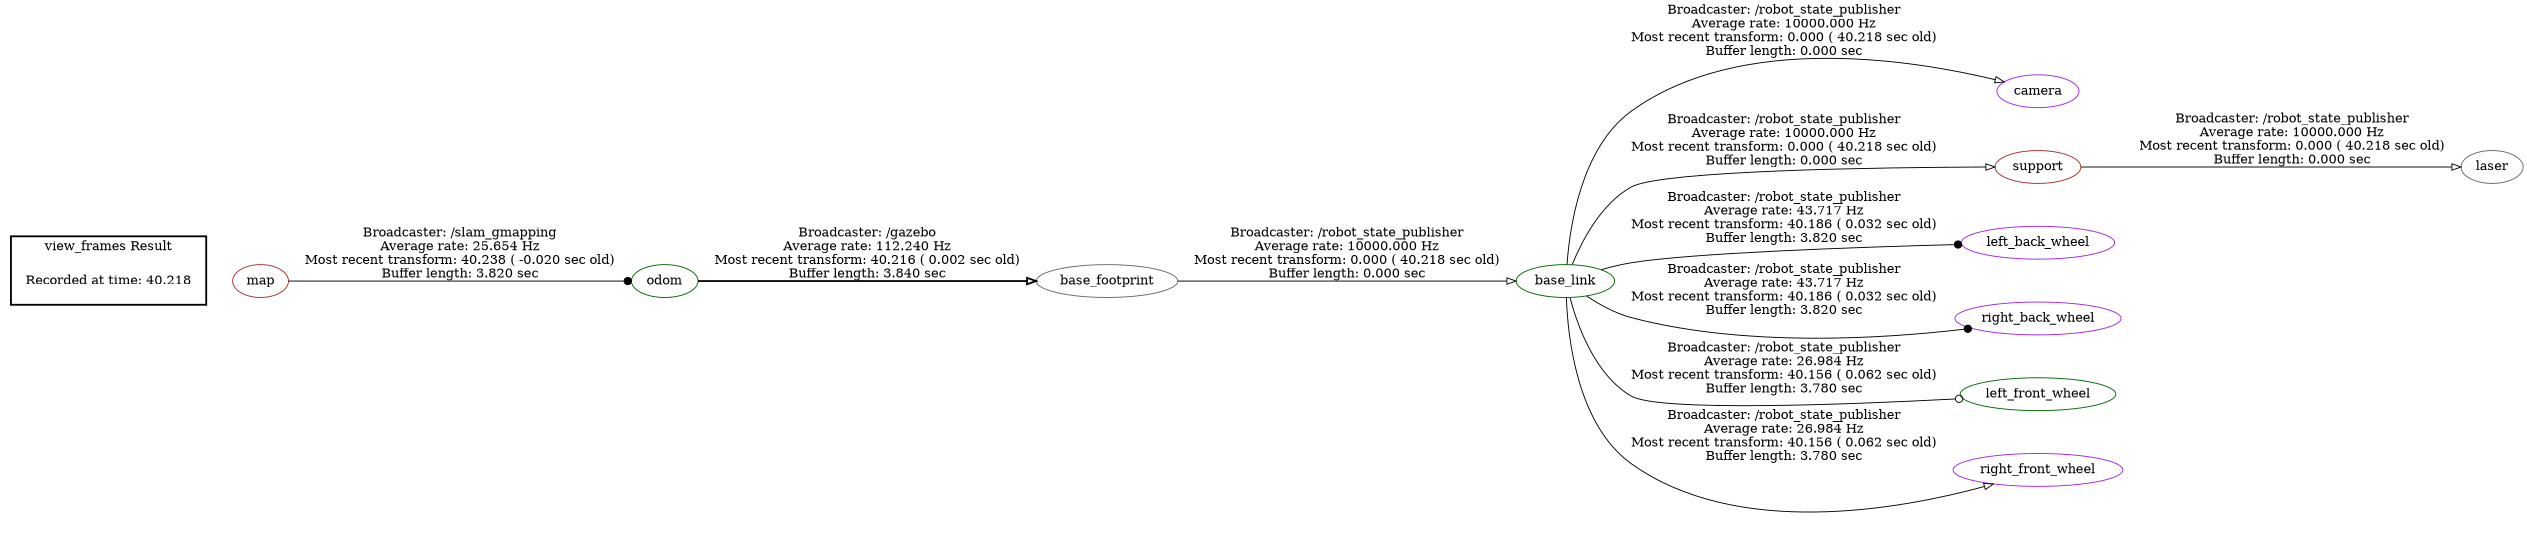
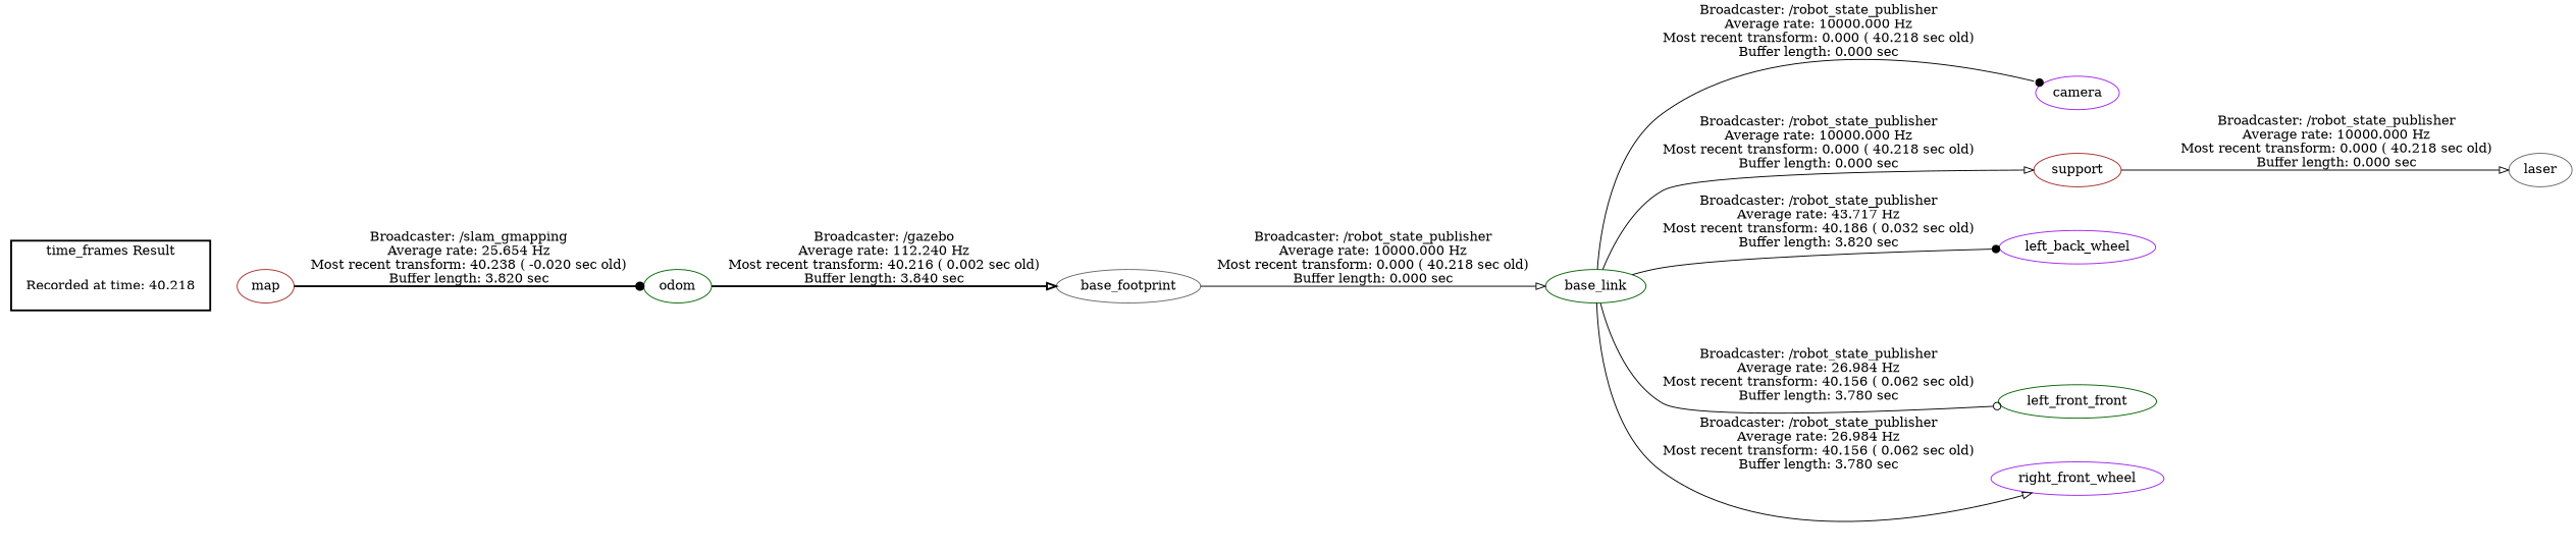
  digraph {
    rankdir=LR
    node [color=purple]
    edge [style=solid arrowhead=onormal]
    "Recorded at time: 40.218" [color=gray40 shape=plaintext]
    map [color=brown]
    base_link [color=darkgreen]
    base_footprint [color=gray40]
    camera
    support [color=brown]
    left_back_wheel
-   right_back_wheel
-   left_front_wheel [color=darkgreen]
+   left_front_wheel [color=darkgreen label=left_front_front]
    right_front_wheel
    laser [color=gray40]
    odom [color=darkgreen]
    subgraph cluster_1 {
      color=black
-     label="view_frames Result"
+     label="time_frames Result"
      style=bold
      "Recorded at time: 40.218"
    }
    "Recorded at time: 40.218" -> map [style=invis arrowhead=""]
-   map -> odom [arrowhead=dot label="Broadcaster: /slam_gmapping\nAverage rate: 25.654 Hz\nMost recent transform: 40.238 ( -0.020 sec old)\nBuffer length: 3.820 sec\n"]
-   base_link -> camera [label="Broadcaster: /robot_state_publisher\nAverage rate: 10000.000 Hz\nMost recent transform: 0.000 ( 40.218 sec old)\nBuffer length: 0.000 sec\n"]
+   map -> odom [arrowhead=dot label="Broadcaster: /slam_gmapping\nAverage rate: 25.654 Hz\nMost recent transform: 40.238 ( -0.020 sec old)\nBuffer length: 3.820 sec\n" style=bold]
+   base_link -> camera [arrowhead=dot label="Broadcaster: /robot_state_publisher\nAverage rate: 10000.000 Hz\nMost recent transform: 0.000 ( 40.218 sec old)\nBuffer length: 0.000 sec\n"]
    base_link -> support [label="Broadcaster: /robot_state_publisher\nAverage rate: 10000.000 Hz\nMost recent transform: 0.000 ( 40.218 sec old)\nBuffer length: 0.000 sec\n"]
    base_link -> left_back_wheel [arrowhead=dot label="Broadcaster: /robot_state_publisher\nAverage rate: 43.717 Hz\nMost recent transform: 40.186 ( 0.032 sec old)\nBuffer length: 3.820 sec\n"]
-   base_link -> right_back_wheel [arrowhead=dot label="Broadcaster: /robot_state_publisher\nAverage rate: 43.717 Hz\nMost recent transform: 40.186 ( 0.032 sec old)\nBuffer length: 3.820 sec\n"]
    base_link -> left_front_wheel [arrowhead=odot label="Broadcaster: /robot_state_publisher\nAverage rate: 26.984 Hz\nMost recent transform: 40.156 ( 0.062 sec old)\nBuffer length: 3.780 sec\n"]
    base_link -> right_front_wheel [label="Broadcaster: /robot_state_publisher\nAverage rate: 26.984 Hz\nMost recent transform: 40.156 ( 0.062 sec old)\nBuffer length: 3.780 sec\n"]
    base_footprint -> base_link [label="Broadcaster: /robot_state_publisher\nAverage rate: 10000.000 Hz\nMost recent transform: 0.000 ( 40.218 sec old)\nBuffer length: 0.000 sec\n"]
    support -> laser [label="Broadcaster: /robot_state_publisher\nAverage rate: 10000.000 Hz\nMost recent transform: 0.000 ( 40.218 sec old)\nBuffer length: 0.000 sec\n"]
    odom -> base_footprint [label="Broadcaster: /gazebo\nAverage rate: 112.240 Hz\nMost recent transform: 40.216 ( 0.002 sec old)\nBuffer length: 3.840 sec\n" style=bold]
  }
